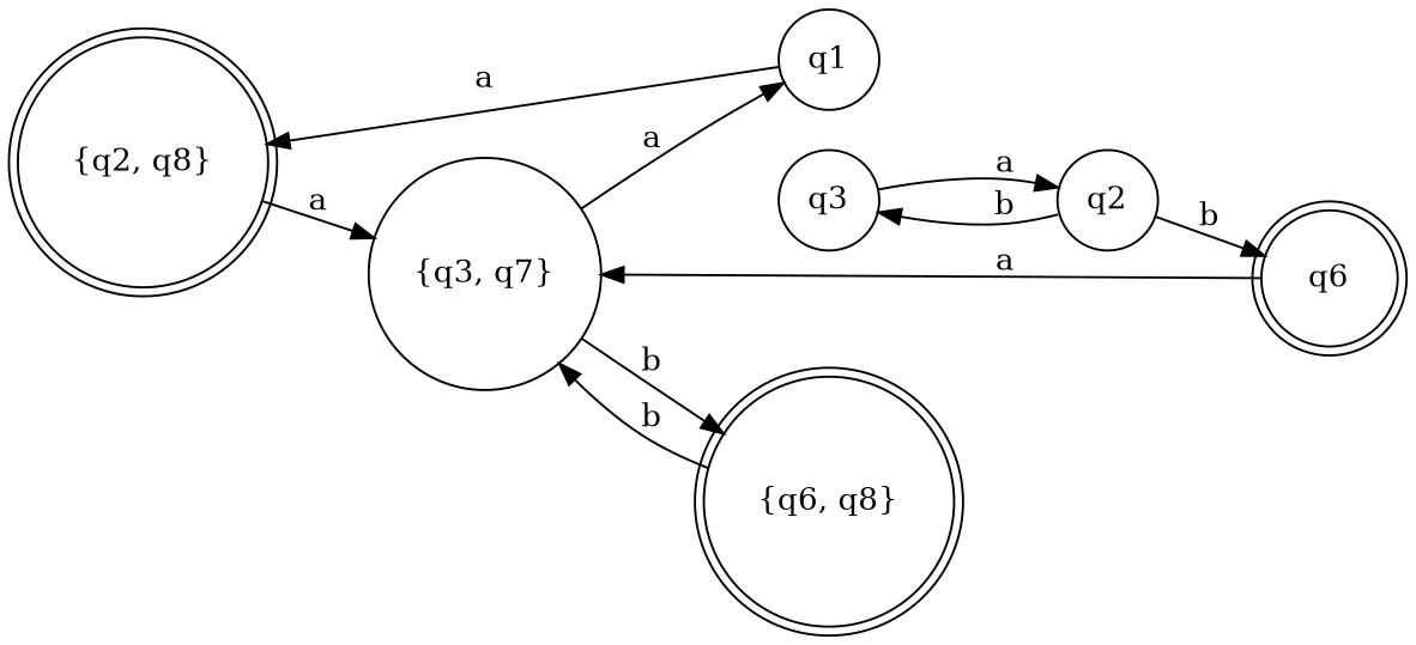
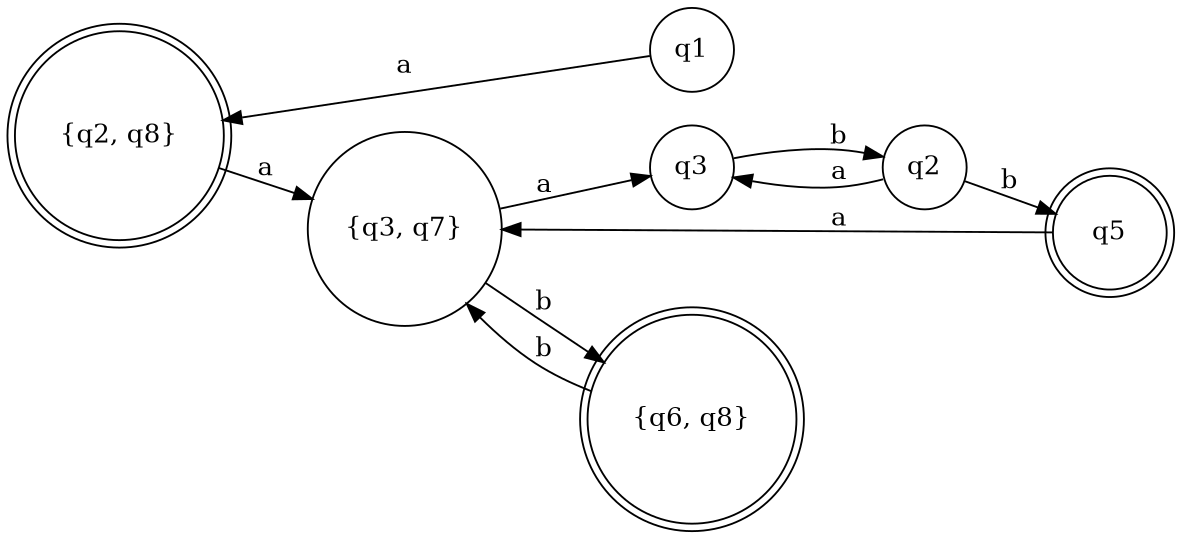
  digraph {
    rankdir=LR
    node [shape=circle]
    "{q2, q8}" [shape=doublecircle]
    q1
    "{q3, q7}"
    n4 [label=q3]
    "{q6, q8}" [shape=doublecircle]
    n6 [label=q2]
-   q6 [shape=doublecircle]
+   q6 [shape=doublecircle label=q5]
    "{q2, q8}" -> "{q3, q7}" [label=a]
    q1 -> "{q2, q8}" [label=a]
-   "{q3, q7}" -> q1 [label=a]
+   "{q3, q7}" -> n4 [label=a]
    "{q3, q7}" -> "{q6, q8}" [label=b]
-   n4 -> n6 [label=a]
+   n4 -> n6 [label=b]
    "{q6, q8}" -> "{q3, q7}" [label=b]
-   n6 -> n4 [label=b]
+   n6 -> n4 [label=a]
    n6 -> q6 [label=b]
    q6 -> "{q3, q7}" [label=a]
  }
